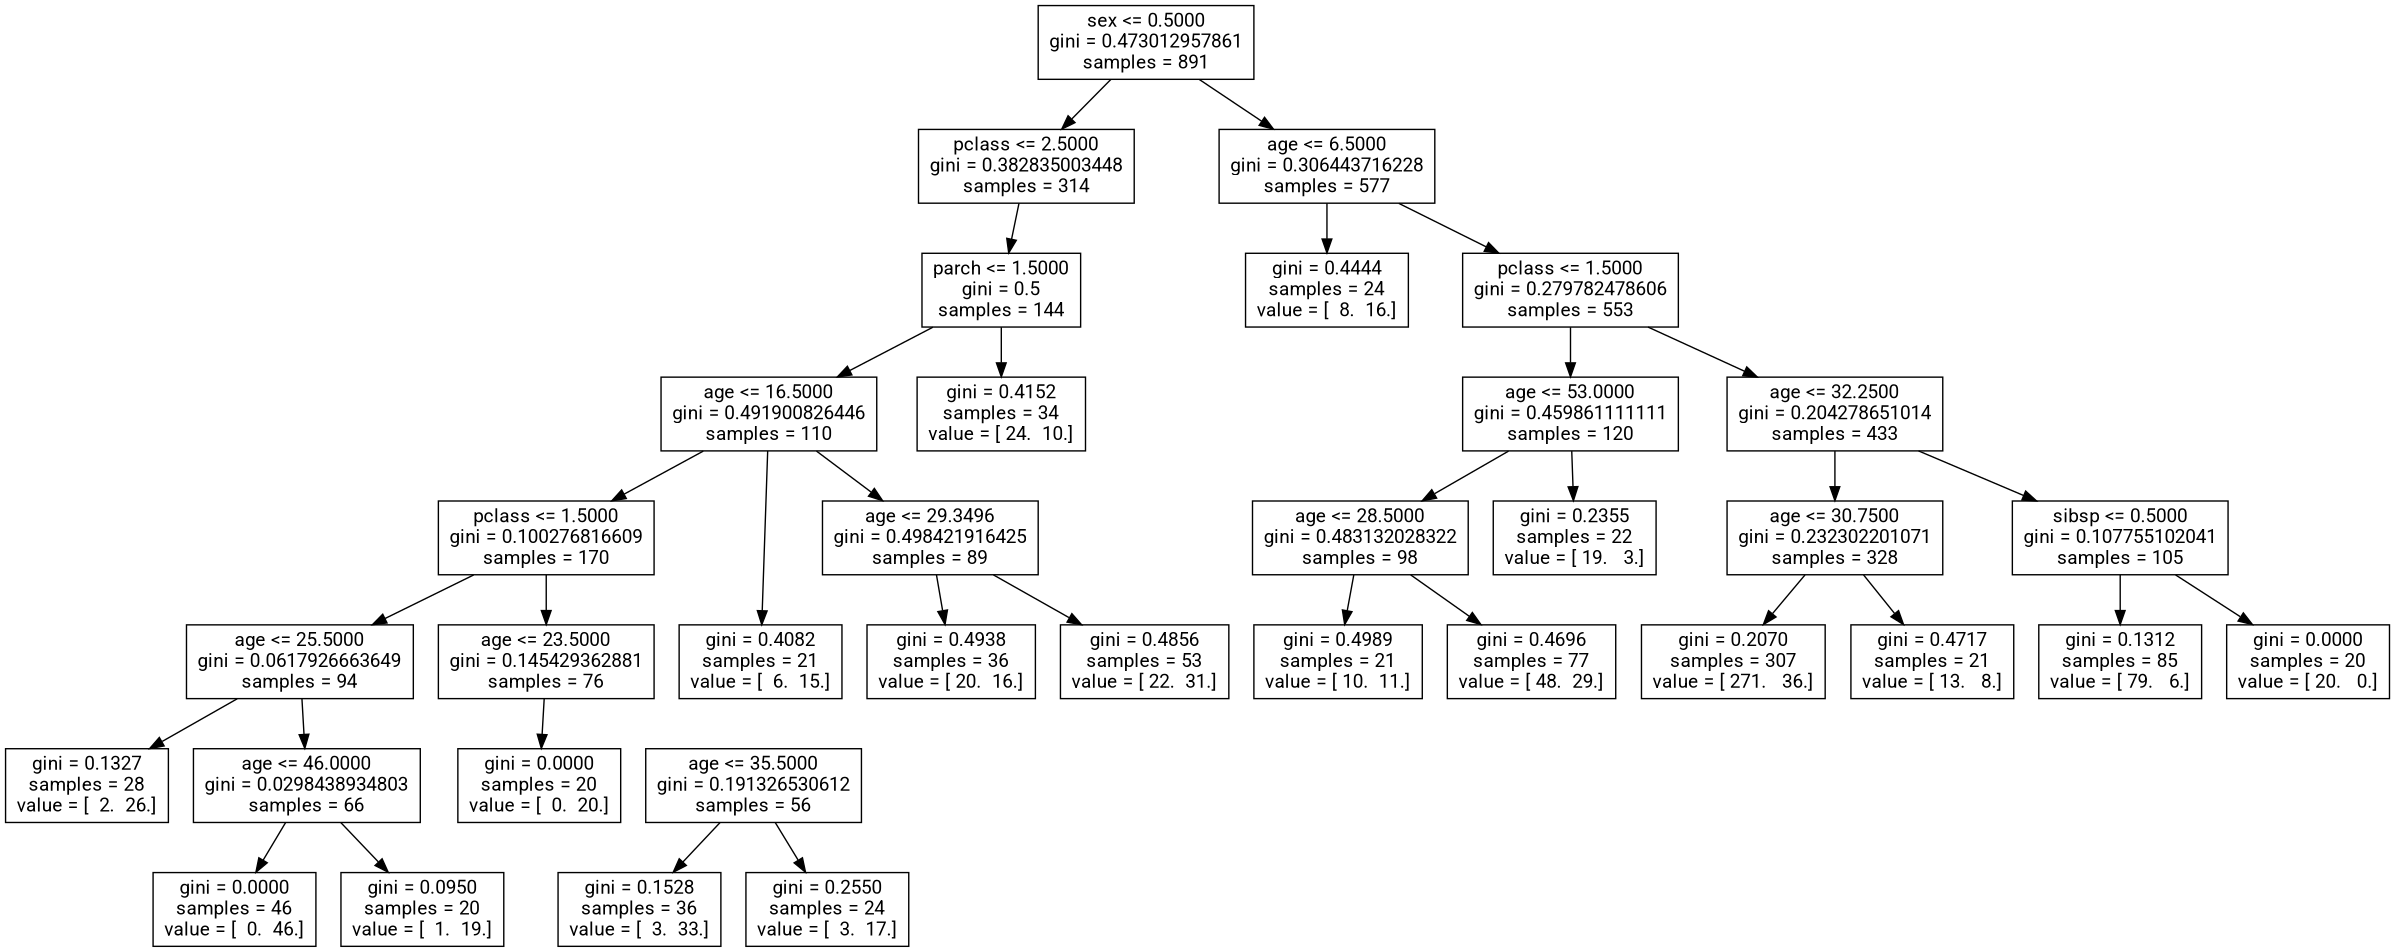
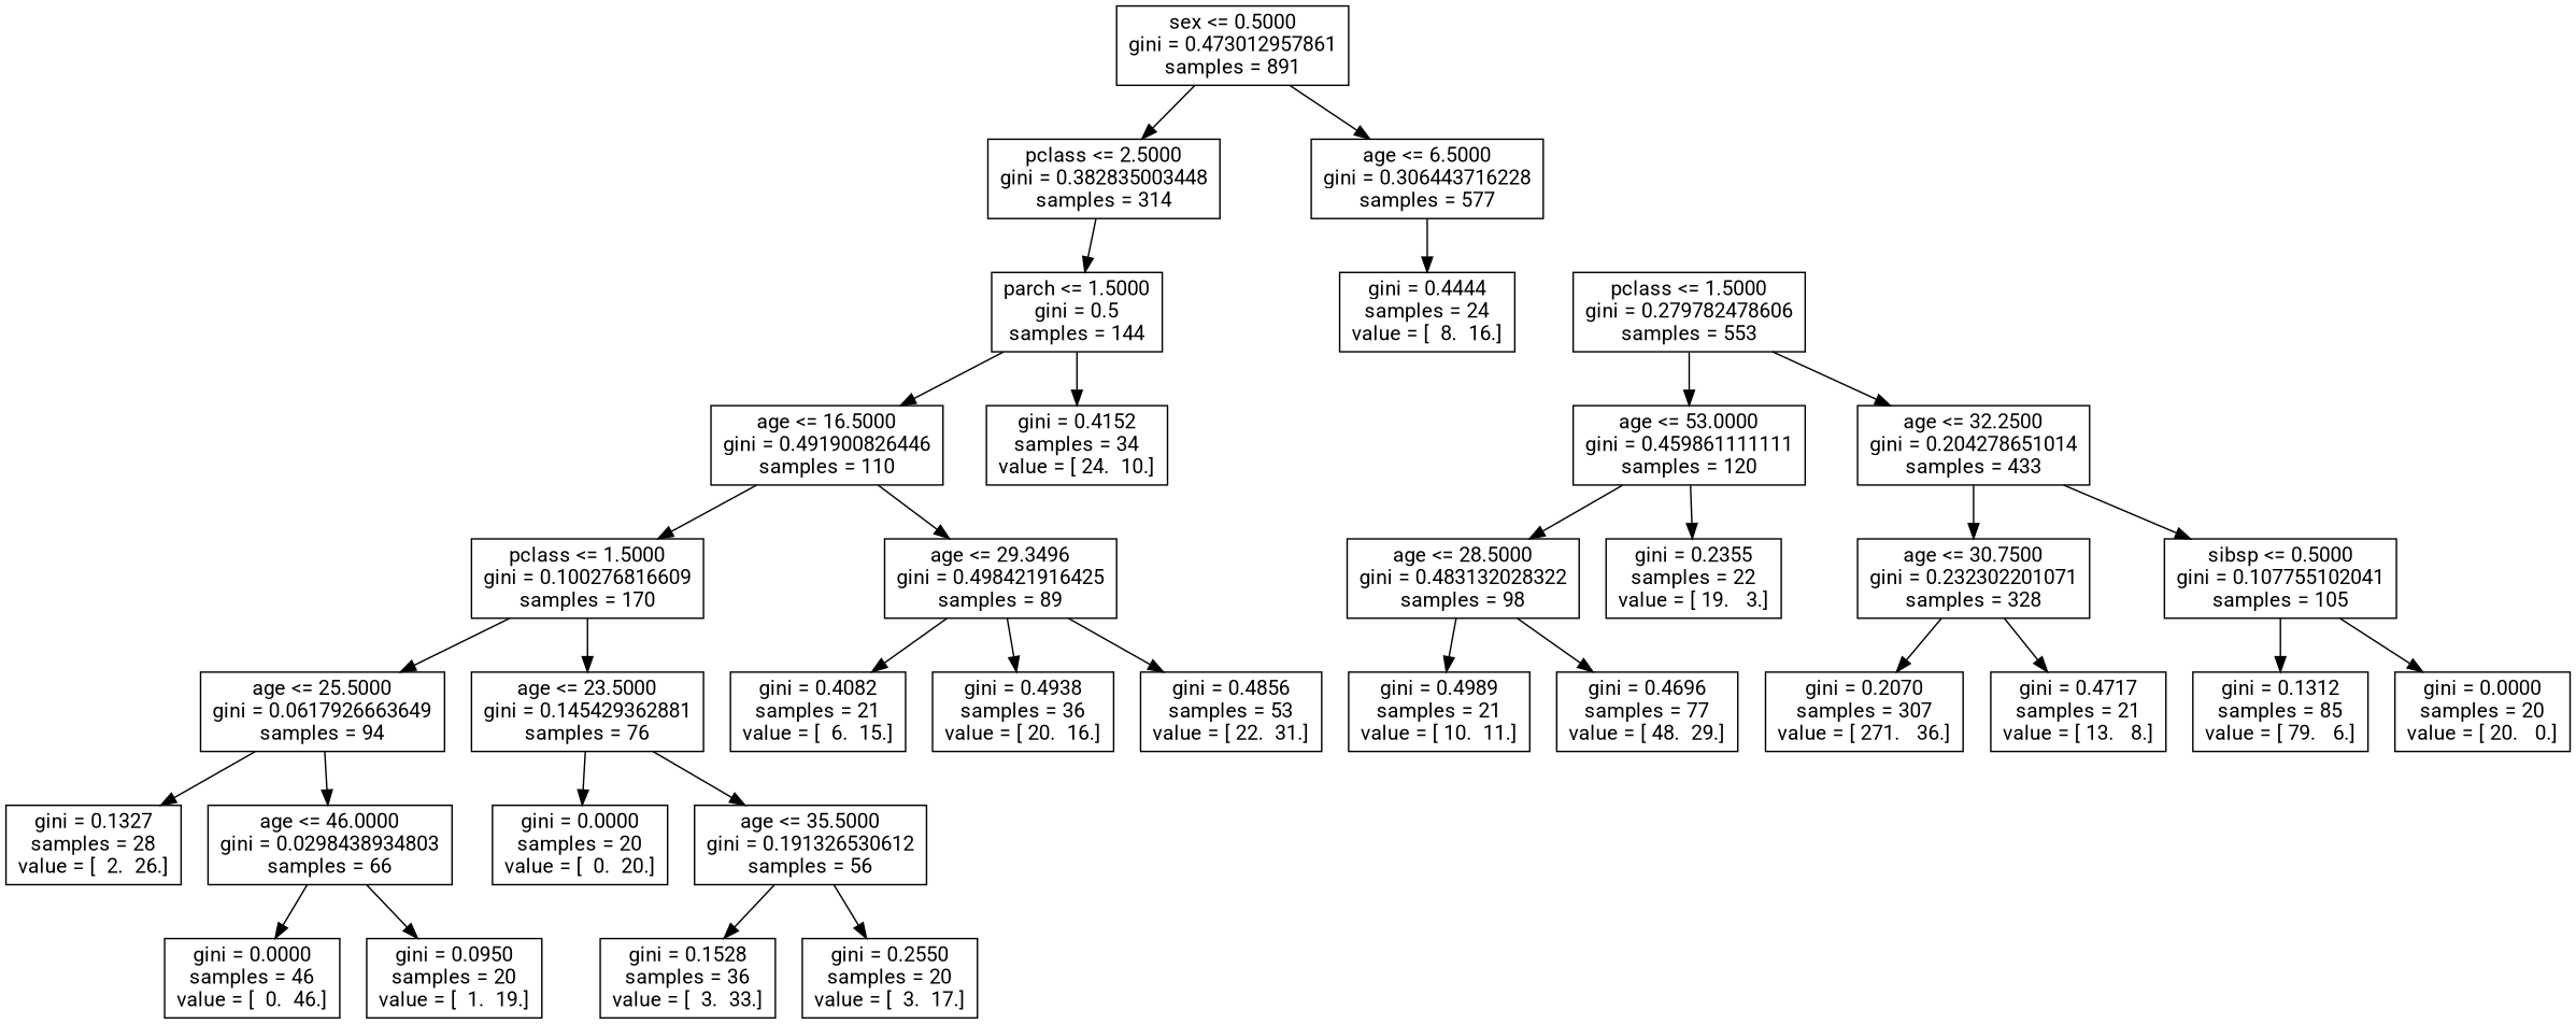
  digraph {
    fontname=Roboto
    node [fontname=Roboto shape=box]
    edge [fontname=Roboto]
    n1 [label="sex <= 0.5000\ngini = 0.473012957861\nsamples = 891"]
    n2 [label="pclass <= 2.5000\ngini = 0.382835003448\nsamples = 314"]
    n3 [label="age <= 6.5000\ngini = 0.306443716228\nsamples = 577"]
    n4 [label="parch <= 1.5000\ngini = 0.5\nsamples = 144"]
    n5 [label="gini = 0.4444\nsamples = 24\nvalue = [  8.  16.]"]
    n6 [label="pclass <= 1.5000\ngini = 0.279782478606\nsamples = 553"]
    n7 [label="pclass <= 1.5000\ngini = 0.100276816609\nsamples = 170"]
    n8 [label="age <= 25.5000\ngini = 0.0617926663649\nsamples = 94"]
    n9 [label="age <= 23.5000\ngini = 0.145429362881\nsamples = 76"]
    n10 [label="age <= 16.5000\ngini = 0.491900826446\nsamples = 110"]
    n11 [label="gini = 0.4152\nsamples = 34\nvalue = [ 24.  10.]"]
    n12 [label="gini = 0.1327\nsamples = 28\nvalue = [  2.  26.]"]
    n13 [label="age <= 46.0000\ngini = 0.0298438934803\nsamples = 66"]
    n14 [label="gini = 0.0000\nsamples = 20\nvalue = [  0.  20.]"]
    n15 [label="age <= 35.5000\ngini = 0.191326530612\nsamples = 56"]
    n16 [label="gini = 0.0000\nsamples = 46\nvalue = [  0.  46.]"]
    n17 [label="gini = 0.0950\nsamples = 20\nvalue = [  1.  19.]"]
    n18 [label="gini = 0.1528\nsamples = 36\nvalue = [  3.  33.]"]
-   n19 [label="gini = 0.2550\nsamples = 24\nvalue = [  3.  17.]"]
+   n19 [label="gini = 0.2550\nsamples = 20\nvalue = [  3.  17.]"]
    n20 [label="gini = 0.4082\nsamples = 21\nvalue = [  6.  15.]"]
    n21 [label="age <= 29.3496\ngini = 0.498421916425\nsamples = 89"]
    n22 [label="gini = 0.4938\nsamples = 36\nvalue = [ 20.  16.]"]
    n23 [label="gini = 0.4856\nsamples = 53\nvalue = [ 22.  31.]"]
    n24 [label="age <= 53.0000\ngini = 0.459861111111\nsamples = 120"]
    n25 [label="age <= 32.2500\ngini = 0.204278651014\nsamples = 433"]
    n26 [label="age <= 28.5000\ngini = 0.483132028322\nsamples = 98"]
    n27 [label="gini = 0.2355\nsamples = 22\nvalue = [ 19.   3.]"]
    n28 [label="age <= 30.7500\ngini = 0.232302201071\nsamples = 328"]
    n29 [label="sibsp <= 0.5000\ngini = 0.107755102041\nsamples = 105"]
    n30 [label="gini = 0.4989\nsamples = 21\nvalue = [ 10.  11.]"]
    n31 [label="gini = 0.4696\nsamples = 77\nvalue = [ 48.  29.]"]
    n32 [label="gini = 0.2070\nsamples = 307\nvalue = [ 271.   36.]"]
    n33 [label="gini = 0.4717\nsamples = 21\nvalue = [ 13.   8.]"]
    n34 [label="gini = 0.1312\nsamples = 85\nvalue = [ 79.   6.]"]
    n35 [label="gini = 0.0000\nsamples = 20\nvalue = [ 20.   0.]"]
    n1 -> n2
    n1 -> n3
    n2 -> n4
    n3 -> n5
-   n3 -> n6
    n4 -> n10
    n4 -> n11
    n6 -> n24
    n6 -> n25
    n7 -> n8
    n7 -> n9
    n8 -> n12
    n8 -> n13
    n9 -> n14
+   n9 -> n15
    n10 -> n7
-   n10 -> n20
+   n21 -> n20
    n10 -> n21
    n13 -> n16
    n13 -> n17
    n15 -> n18
    n15 -> n19
    n21 -> n22
    n21 -> n23
    n24 -> n26
    n24 -> n27
    n25 -> n28
    n25 -> n29
    n26 -> n30
    n26 -> n31
    n28 -> n32
    n28 -> n33
    n29 -> n34
    n29 -> n35
  }
